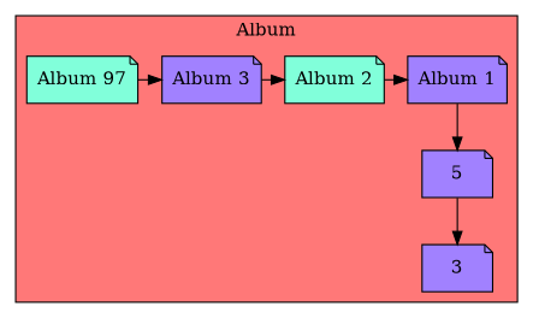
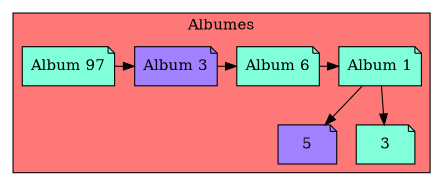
  digraph {
    fontname="DejaVu Serif"
    node [fillcolor="#81FFDA" fontname="DejaVu Serif" group=3 shape=note style=filled]
    edge [fontname="DejaVu Serif"]
    n1 [group=0 label="Album 97"]
    n2 [fillcolor="#A181FF" group=1 label="Album 3"]
-   n3 [group=2 label="Album 2"]
-   n4 [fillcolor="#A181FF" label="Album 1"]
+   n3 [group=2 label="Album 6"]
+   n4 [label="Album 1"]
    5 [fillcolor="#A181FF"]
-   3 [fillcolor="#A181FF"]
+   3
    subgraph cluster_1 {
      bgcolor="#FF7878"
-     label=" Album "
+     label=" Albumes "
      5
      3
      subgraph sub_2 {
        bgcolor="#FF7878"
        label=" Albumes "
        rank=same
        n1
        n2
        n3
        n4
      }
    }
    n1 -> n2
    n2 -> n3
    n3 -> n4
    n4 -> 5
-   5 -> 3
+   n4 -> 3
  }
